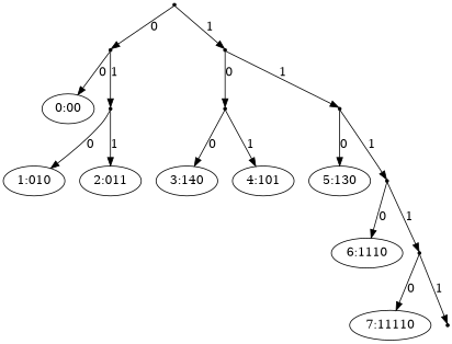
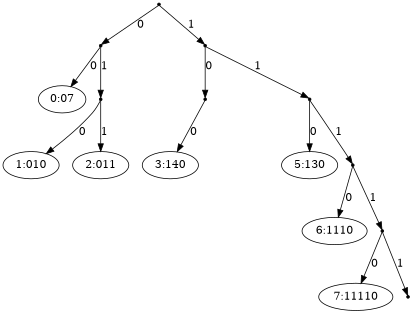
  digraph {
    node [shape=point]
    edge [splines=none]
    r
    0
    1
-   n4 [label="0:00" shape=oval]
+   n4 [label="0:07" shape=oval]
    01
    10
    11
    n8 [label="1:010" shape=oval]
    n9 [label="2:011" shape=oval]
    n10 [label="3:140" shape=oval]
-   n11 [label="4:101" shape=oval]
    n12 [label="5:130" shape=oval]
    111
    n14 [label="6:1110" shape=oval]
    1111
    n16 [label="7:11110" shape=oval]
    11111
    r -> 0 [label=0]
    r -> 1 [label=1]
    0 -> n4 [label=0]
    0 -> 01 [label=1]
    1 -> 10 [label=0]
    1 -> 11 [label=1]
    01 -> n8 [label=0]
    01 -> n9 [label=1]
    10 -> n10 [label=0]
-   10 -> n11 [label=1]
    11 -> n12 [label=0]
    11 -> 111 [label=1]
    111 -> n14 [label=0]
    111 -> 1111 [label=1]
    1111 -> n16 [label=0]
    1111 -> 11111 [label=1]
  }
